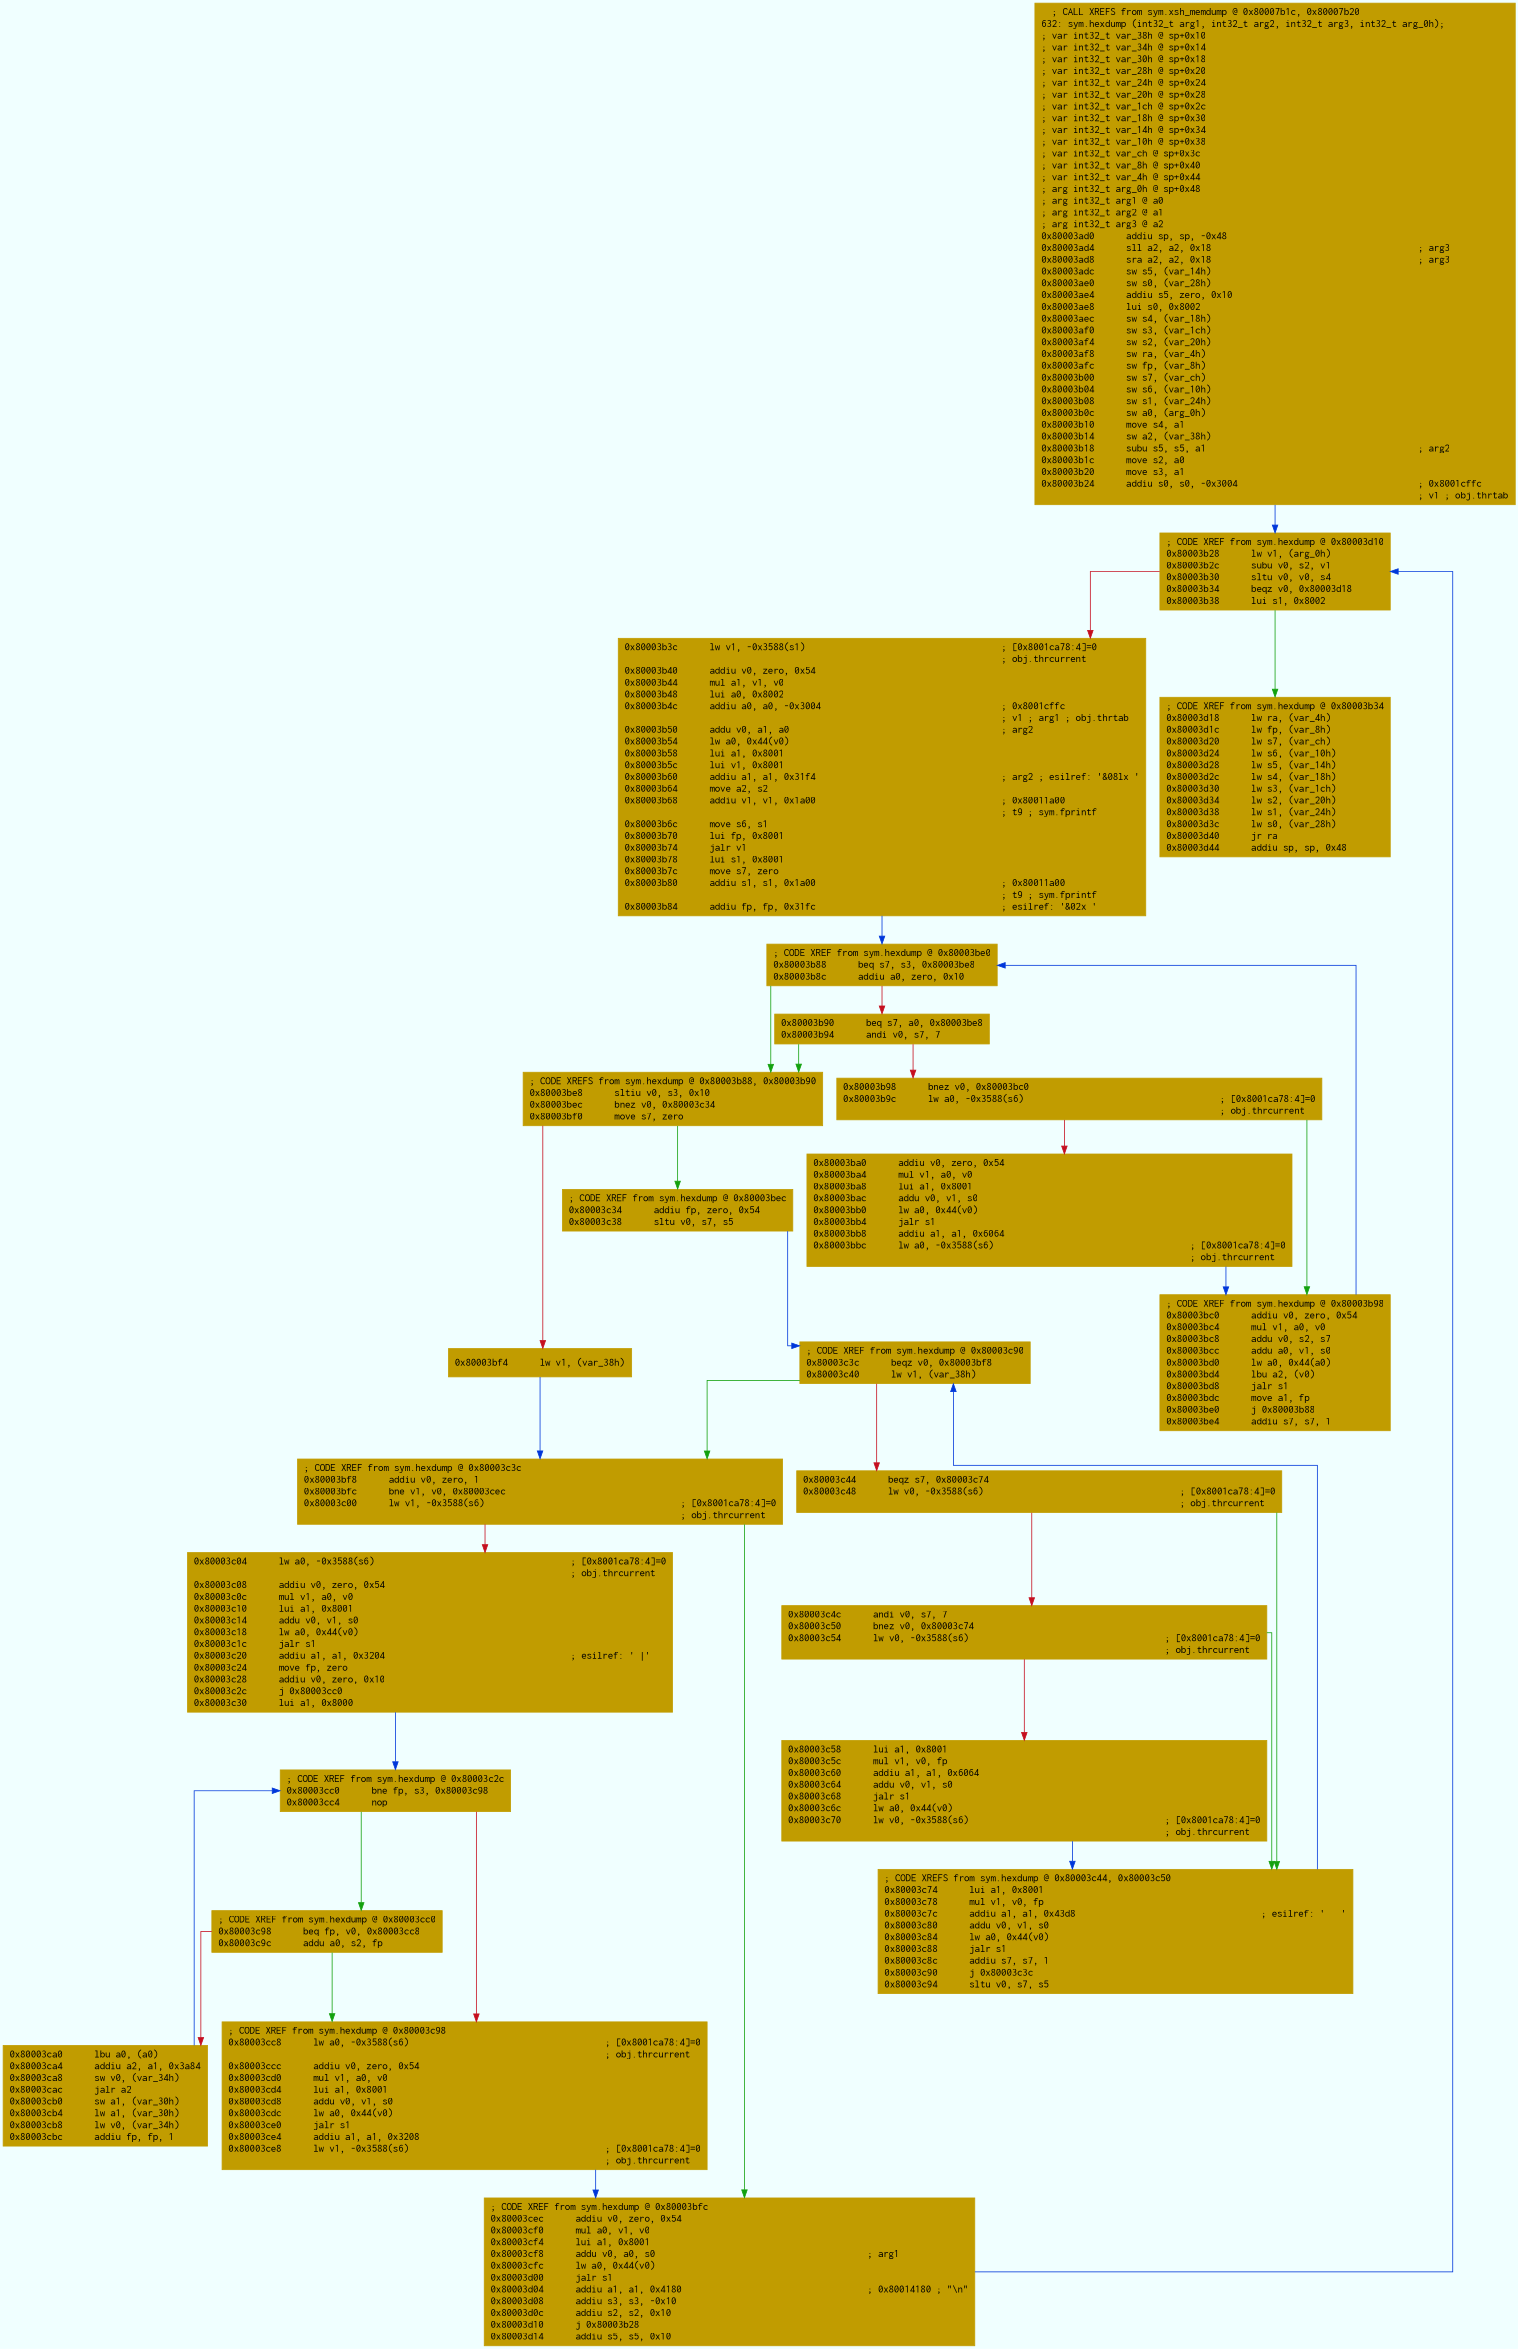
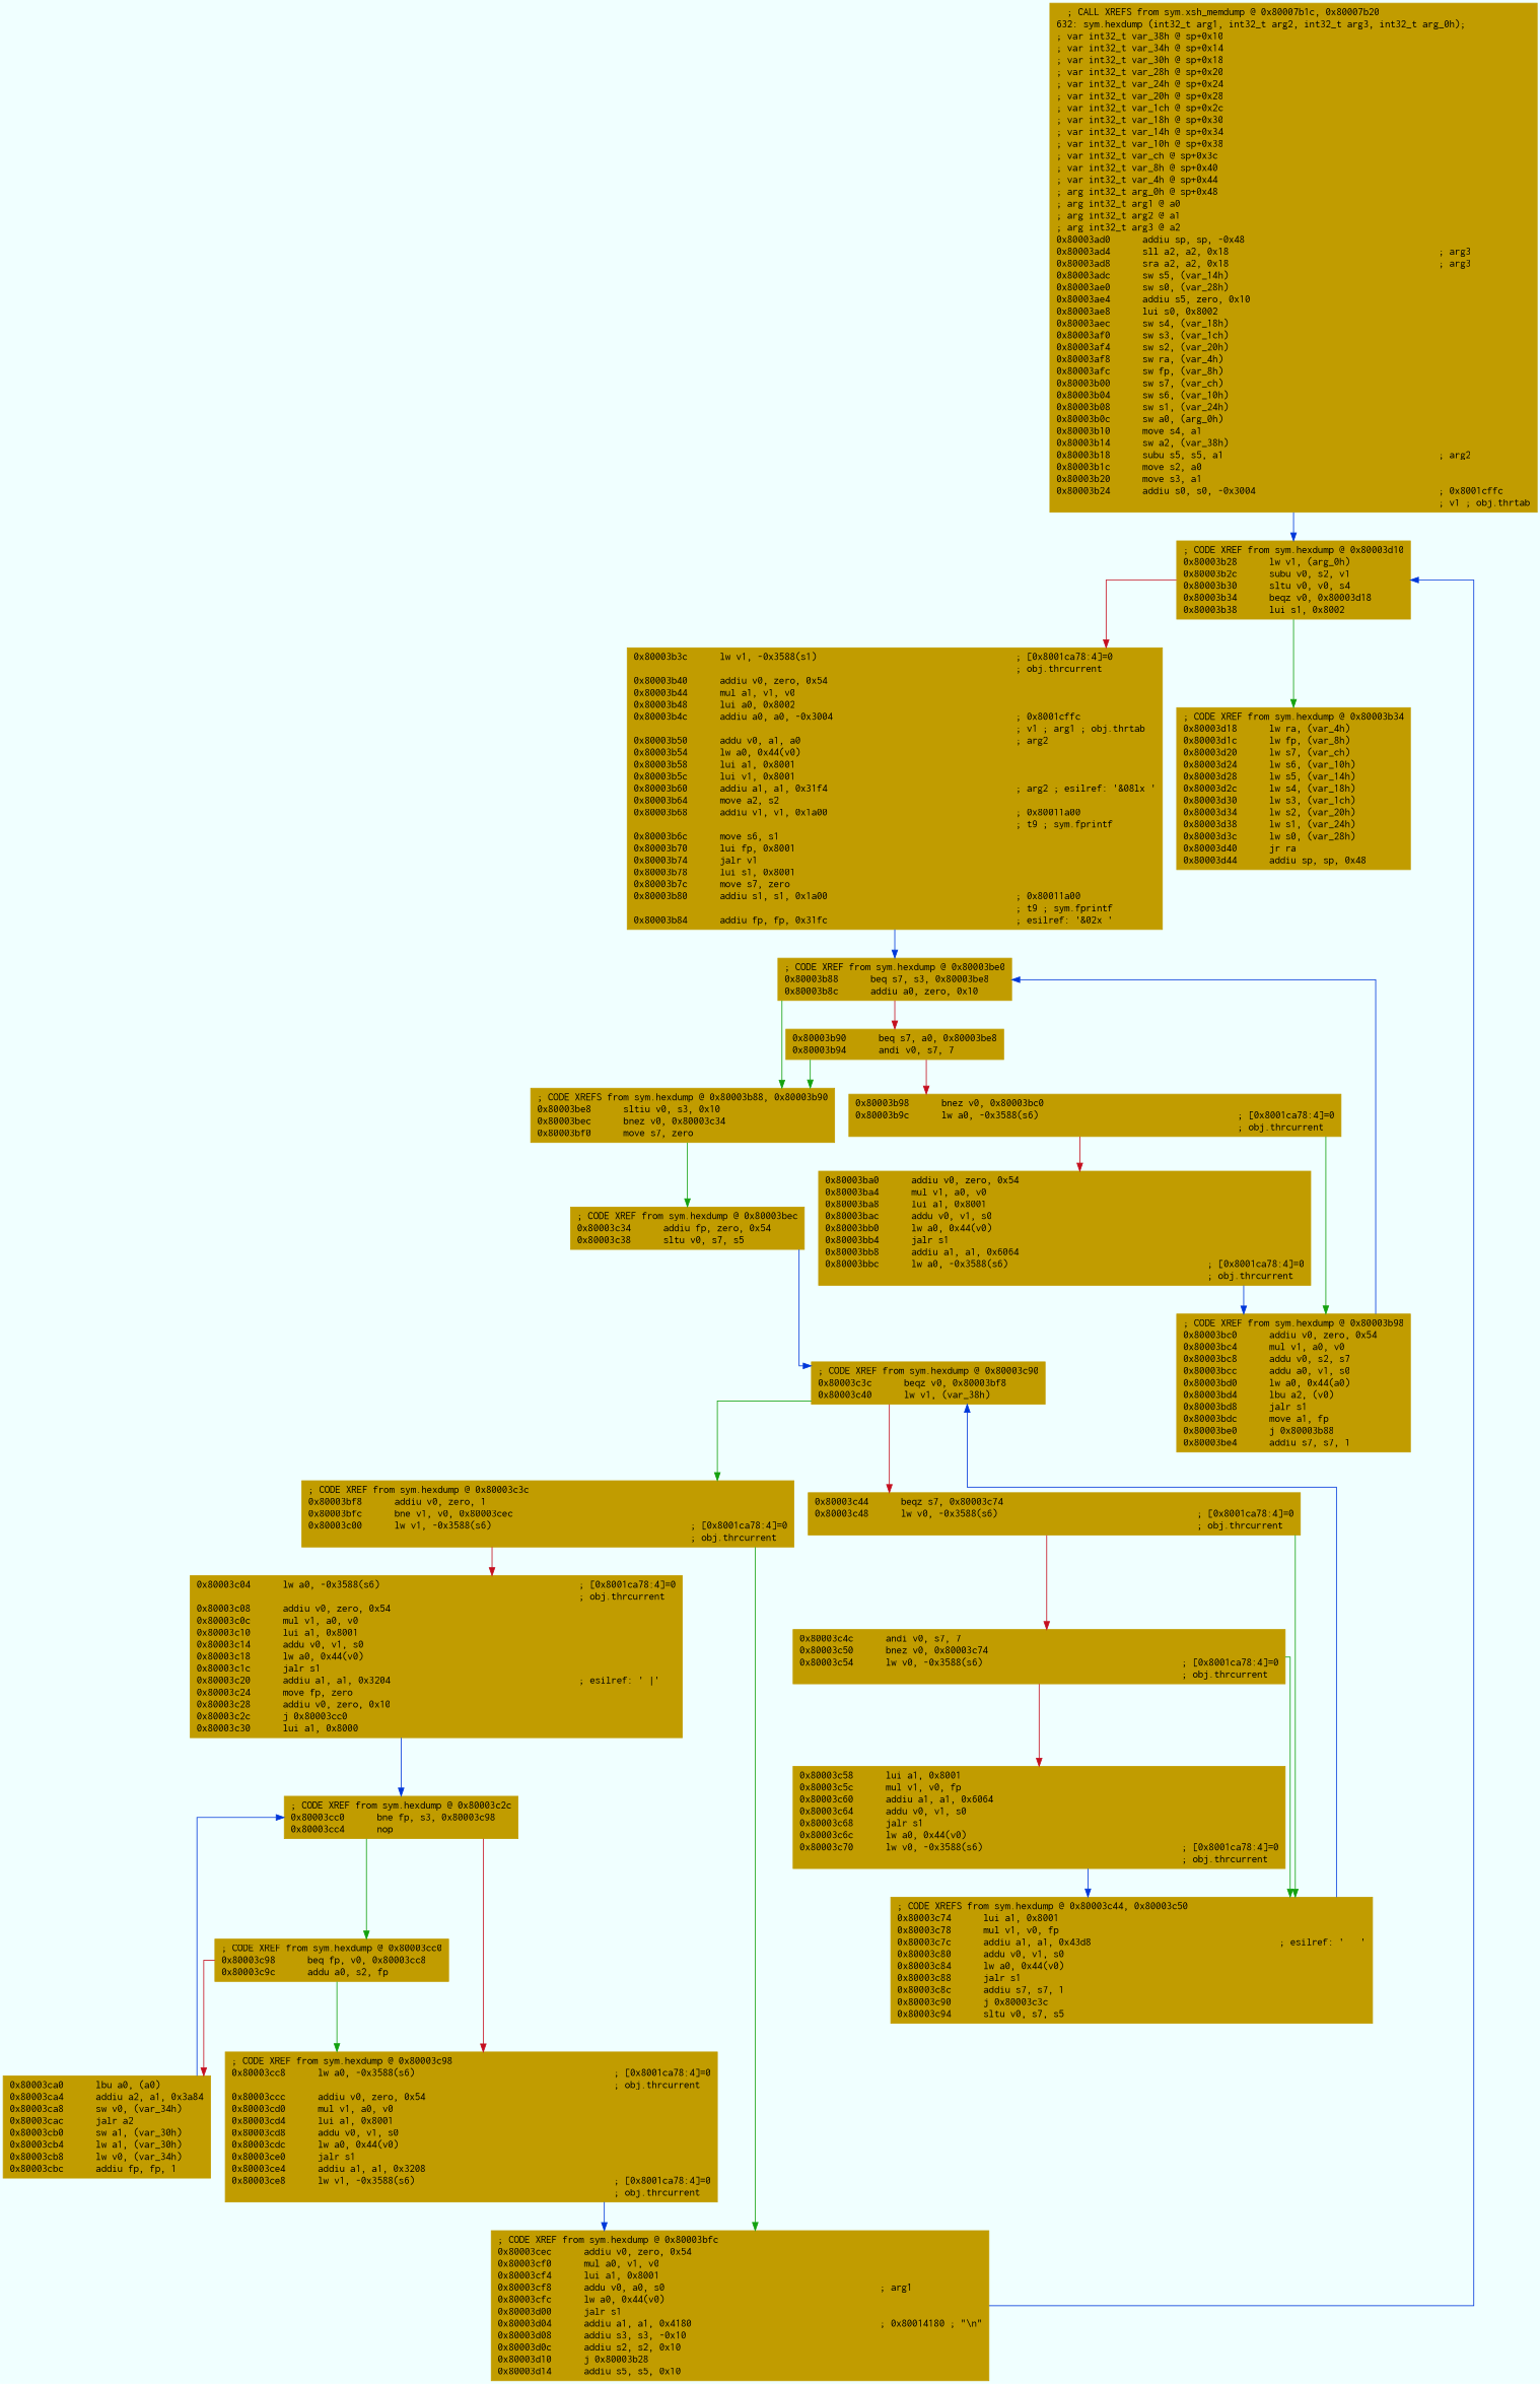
  digraph {
    bgcolor=azure
    fontname=Courier
    fontsize=8
    splines=ortho
    node [color="#c19c00" fillcolor="#c19c00" fontname=Courier shape=box style=filled]
    edge [arrowhead=normal color="#0037da"]
    n1 [label="  ; CALL XREFS from sym.xsh_memdump @ 0x80007b1c, 0x80007b20\l632: sym.hexdump (int32_t arg1, int32_t arg2, int32_t arg3, int32_t arg_0h);\l; var int32_t var_38h @ sp+0x10\l; var int32_t var_34h @ sp+0x14\l; var int32_t var_30h @ sp+0x18\l; var int32_t var_28h @ sp+0x20\l; var int32_t var_24h @ sp+0x24\l; var int32_t var_20h @ sp+0x28\l; var int32_t var_1ch @ sp+0x2c\l; var int32_t var_18h @ sp+0x30\l; var int32_t var_14h @ sp+0x34\l; var int32_t var_10h @ sp+0x38\l; var int32_t var_ch @ sp+0x3c\l; var int32_t var_8h @ sp+0x40\l; var int32_t var_4h @ sp+0x44\l; arg int32_t arg_0h @ sp+0x48\l; arg int32_t arg1 @ a0\l; arg int32_t arg2 @ a1\l; arg int32_t arg3 @ a2\l0x80003ad0      addiu sp, sp, -0x48\l0x80003ad4      sll a2, a2, 0x18                                       ; arg3\l0x80003ad8      sra a2, a2, 0x18                                       ; arg3\l0x80003adc      sw s5, (var_14h)\l0x80003ae0      sw s0, (var_28h)\l0x80003ae4      addiu s5, zero, 0x10\l0x80003ae8      lui s0, 0x8002\l0x80003aec      sw s4, (var_18h)\l0x80003af0      sw s3, (var_1ch)\l0x80003af4      sw s2, (var_20h)\l0x80003af8      sw ra, (var_4h)\l0x80003afc      sw fp, (var_8h)\l0x80003b00      sw s7, (var_ch)\l0x80003b04      sw s6, (var_10h)\l0x80003b08      sw s1, (var_24h)\l0x80003b0c      sw a0, (arg_0h)\l0x80003b10      move s4, a1\l0x80003b14      sw a2, (var_38h)\l0x80003b18      subu s5, s5, a1                                        ; arg2\l0x80003b1c      move s2, a0\l0x80003b20      move s3, a1\l0x80003b24      addiu s0, s0, -0x3004                                  ; 0x8001cffc\l                                                                       ; v1 ; obj.thrtab\l"]
    n2 [label="; CODE XREF from sym.hexdump @ 0x80003d10\l0x80003b28      lw v1, (arg_0h)\l0x80003b2c      subu v0, s2, v1\l0x80003b30      sltu v0, v0, s4\l0x80003b34      beqz v0, 0x80003d18\l0x80003b38      lui s1, 0x8002\l"]
    n3 [label="0x80003b3c      lw v1, -0x3588(s1)                                     ; [0x8001ca78:4]=0\l                                                                       ; obj.thrcurrent\l0x80003b40      addiu v0, zero, 0x54\l0x80003b44      mul a1, v1, v0\l0x80003b48      lui a0, 0x8002\l0x80003b4c      addiu a0, a0, -0x3004                                  ; 0x8001cffc\l                                                                       ; v1 ; arg1 ; obj.thrtab\l0x80003b50      addu v0, a1, a0                                        ; arg2\l0x80003b54      lw a0, 0x44(v0)\l0x80003b58      lui a1, 0x8001\l0x80003b5c      lui v1, 0x8001\l0x80003b60      addiu a1, a1, 0x31f4                                   ; arg2 ; esilref: '&08lx '\l0x80003b64      move a2, s2\l0x80003b68      addiu v1, v1, 0x1a00                                   ; 0x80011a00\l                                                                       ; t9 ; sym.fprintf\l0x80003b6c      move s6, s1\l0x80003b70      lui fp, 0x8001\l0x80003b74      jalr v1\l0x80003b78      lui s1, 0x8001\l0x80003b7c      move s7, zero\l0x80003b80      addiu s1, s1, 0x1a00                                   ; 0x80011a00\l                                                                       ; t9 ; sym.fprintf\l0x80003b84      addiu fp, fp, 0x31fc                                   ; esilref: '&02x '\l"]
    n4 [label="; CODE XREF from sym.hexdump @ 0x80003b34\l0x80003d18      lw ra, (var_4h)\l0x80003d1c      lw fp, (var_8h)\l0x80003d20      lw s7, (var_ch)\l0x80003d24      lw s6, (var_10h)\l0x80003d28      lw s5, (var_14h)\l0x80003d2c      lw s4, (var_18h)\l0x80003d30      lw s3, (var_1ch)\l0x80003d34      lw s2, (var_20h)\l0x80003d38      lw s1, (var_24h)\l0x80003d3c      lw s0, (var_28h)\l0x80003d40      jr ra\l0x80003d44      addiu sp, sp, 0x48\l"]
    n5 [label="; CODE XREF from sym.hexdump @ 0x80003be0\l0x80003b88      beq s7, s3, 0x80003be8\l0x80003b8c      addiu a0, zero, 0x10\l"]
    n6 [label="0x80003b90      beq s7, a0, 0x80003be8\l0x80003b94      andi v0, s7, 7\l"]
    n7 [label="; CODE XREFS from sym.hexdump @ 0x80003b88, 0x80003b90\l0x80003be8      sltiu v0, s3, 0x10\l0x80003bec      bnez v0, 0x80003c34\l0x80003bf0      move s7, zero\l"]
    n8 [label="0x80003b98      bnez v0, 0x80003bc0\l0x80003b9c      lw a0, -0x3588(s6)                                     ; [0x8001ca78:4]=0\l                                                                       ; obj.thrcurrent\l"]
    n9 [label="0x80003ba0      addiu v0, zero, 0x54\l0x80003ba4      mul v1, a0, v0\l0x80003ba8      lui a1, 0x8001\l0x80003bac      addu v0, v1, s0\l0x80003bb0      lw a0, 0x44(v0)\l0x80003bb4      jalr s1\l0x80003bb8      addiu a1, a1, 0x6064\l0x80003bbc      lw a0, -0x3588(s6)                                     ; [0x8001ca78:4]=0\l                                                                       ; obj.thrcurrent\l"]
    n10 [label="; CODE XREF from sym.hexdump @ 0x80003b98\l0x80003bc0      addiu v0, zero, 0x54\l0x80003bc4      mul v1, a0, v0\l0x80003bc8      addu v0, s2, s7\l0x80003bcc      addu a0, v1, s0\l0x80003bd0      lw a0, 0x44(a0)\l0x80003bd4      lbu a2, (v0)\l0x80003bd8      jalr s1\l0x80003bdc      move a1, fp\l0x80003be0      j 0x80003b88\l0x80003be4      addiu s7, s7, 1\l"]
-   n11 [label="0x80003bf4      lw v1, (var_38h)\l"]
    n12 [label="; CODE XREF from sym.hexdump @ 0x80003bec\l0x80003c34      addiu fp, zero, 0x54\l0x80003c38      sltu v0, s7, s5\l"]
    n13 [label="; CODE XREF from sym.hexdump @ 0x80003c3c\l0x80003bf8      addiu v0, zero, 1\l0x80003bfc      bne v1, v0, 0x80003cec\l0x80003c00      lw v1, -0x3588(s6)                                     ; [0x8001ca78:4]=0\l                                                                       ; obj.thrcurrent\l"]
    n14 [label="0x80003c04      lw a0, -0x3588(s6)                                     ; [0x8001ca78:4]=0\l                                                                       ; obj.thrcurrent\l0x80003c08      addiu v0, zero, 0x54\l0x80003c0c      mul v1, a0, v0\l0x80003c10      lui a1, 0x8001\l0x80003c14      addu v0, v1, s0\l0x80003c18      lw a0, 0x44(v0)\l0x80003c1c      jalr s1\l0x80003c20      addiu a1, a1, 0x3204                                   ; esilref: ' |'\l0x80003c24      move fp, zero\l0x80003c28      addiu v0, zero, 0x10\l0x80003c2c      j 0x80003cc0\l0x80003c30      lui a1, 0x8000\l"]
    n15 [label="; CODE XREF from sym.hexdump @ 0x80003bfc\l0x80003cec      addiu v0, zero, 0x54\l0x80003cf0      mul a0, v1, v0\l0x80003cf4      lui a1, 0x8001\l0x80003cf8      addu v0, a0, s0                                        ; arg1\l0x80003cfc      lw a0, 0x44(v0)\l0x80003d00      jalr s1\l0x80003d04      addiu a1, a1, 0x4180                                   ; 0x80014180 ; \"\\n\"\l0x80003d08      addiu s3, s3, -0x10\l0x80003d0c      addiu s2, s2, 0x10\l0x80003d10      j 0x80003b28\l0x80003d14      addiu s5, s5, 0x10\l"]
    n16 [label="; CODE XREF from sym.hexdump @ 0x80003c2c\l0x80003cc0      bne fp, s3, 0x80003c98\l0x80003cc4      nop\l"]
    n17 [label="; CODE XREF from sym.hexdump @ 0x80003c90\l0x80003c3c      beqz v0, 0x80003bf8\l0x80003c40      lw v1, (var_38h)\l"]
    n18 [label="0x80003c44      beqz s7, 0x80003c74\l0x80003c48      lw v0, -0x3588(s6)                                     ; [0x8001ca78:4]=0\l                                                                       ; obj.thrcurrent\l"]
    n19 [label="0x80003c4c      andi v0, s7, 7\l0x80003c50      bnez v0, 0x80003c74\l0x80003c54      lw v0, -0x3588(s6)                                     ; [0x8001ca78:4]=0\l                                                                       ; obj.thrcurrent\l"]
    n20 [label="; CODE XREFS from sym.hexdump @ 0x80003c44, 0x80003c50\l0x80003c74      lui a1, 0x8001\l0x80003c78      mul v1, v0, fp\l0x80003c7c      addiu a1, a1, 0x43d8                                   ; esilref: '   '\l0x80003c80      addu v0, v1, s0\l0x80003c84      lw a0, 0x44(v0)\l0x80003c88      jalr s1\l0x80003c8c      addiu s7, s7, 1\l0x80003c90      j 0x80003c3c\l0x80003c94      sltu v0, s7, s5\l"]
    n21 [label="0x80003c58      lui a1, 0x8001\l0x80003c5c      mul v1, v0, fp\l0x80003c60      addiu a1, a1, 0x6064\l0x80003c64      addu v0, v1, s0\l0x80003c68      jalr s1\l0x80003c6c      lw a0, 0x44(v0)\l0x80003c70      lw v0, -0x3588(s6)                                     ; [0x8001ca78:4]=0\l                                                                       ; obj.thrcurrent\l"]
    n22 [label="; CODE XREF from sym.hexdump @ 0x80003cc0\l0x80003c98      beq fp, v0, 0x80003cc8\l0x80003c9c      addu a0, s2, fp\l"]
    n23 [label="0x80003ca0      lbu a0, (a0)\l0x80003ca4      addiu a2, a1, 0x3a84\l0x80003ca8      sw v0, (var_34h)\l0x80003cac      jalr a2\l0x80003cb0      sw a1, (var_30h)\l0x80003cb4      lw a1, (var_30h)\l0x80003cb8      lw v0, (var_34h)\l0x80003cbc      addiu fp, fp, 1\l"]
    n24 [label="; CODE XREF from sym.hexdump @ 0x80003c98\l0x80003cc8      lw a0, -0x3588(s6)                                     ; [0x8001ca78:4]=0\l                                                                       ; obj.thrcurrent\l0x80003ccc      addiu v0, zero, 0x54\l0x80003cd0      mul v1, a0, v0\l0x80003cd4      lui a1, 0x8001\l0x80003cd8      addu v0, v1, s0\l0x80003cdc      lw a0, 0x44(v0)\l0x80003ce0      jalr s1\l0x80003ce4      addiu a1, a1, 0x3208\l0x80003ce8      lw v1, -0x3588(s6)                                     ; [0x8001ca78:4]=0\l                                                                       ; obj.thrcurrent\l"]
    n1 -> n2
    n2 -> n3 [color="#c50f1f"]
    n2 -> n4 [color="#13a10e"]
    n3 -> n5
    n5 -> n6 [color="#c50f1f"]
    n5 -> n7 [color="#13a10e"]
    n6 -> n7 [color="#13a10e"]
    n6 -> n8 [color="#c50f1f"]
-   n7 -> n11 [color="#c50f1f"]
    n7 -> n12 [color="#13a10e"]
    n8 -> n9 [color="#c50f1f"]
    n8 -> n10 [color="#13a10e"]
    n9 -> n10
    n10 -> n5
-   n11 -> n13
    n12 -> n17
    n13 -> n14 [color="#c50f1f"]
    n13 -> n15 [color="#13a10e"]
    n14 -> n16
    n15 -> n2
    n16 -> n22 [color="#13a10e"]
    n16 -> n24 [color="#c50f1f"]
    n17 -> n13 [color="#13a10e"]
    n17 -> n18 [color="#c50f1f"]
    n18 -> n19 [color="#c50f1f"]
    n18 -> n20 [color="#13a10e"]
    n19 -> n20 [color="#13a10e"]
    n19 -> n21 [color="#c50f1f"]
    n20 -> n17
    n21 -> n20
    n22 -> n23 [color="#c50f1f"]
    n22 -> n24 [color="#13a10e"]
    n23 -> n16
    n24 -> n15
  }
